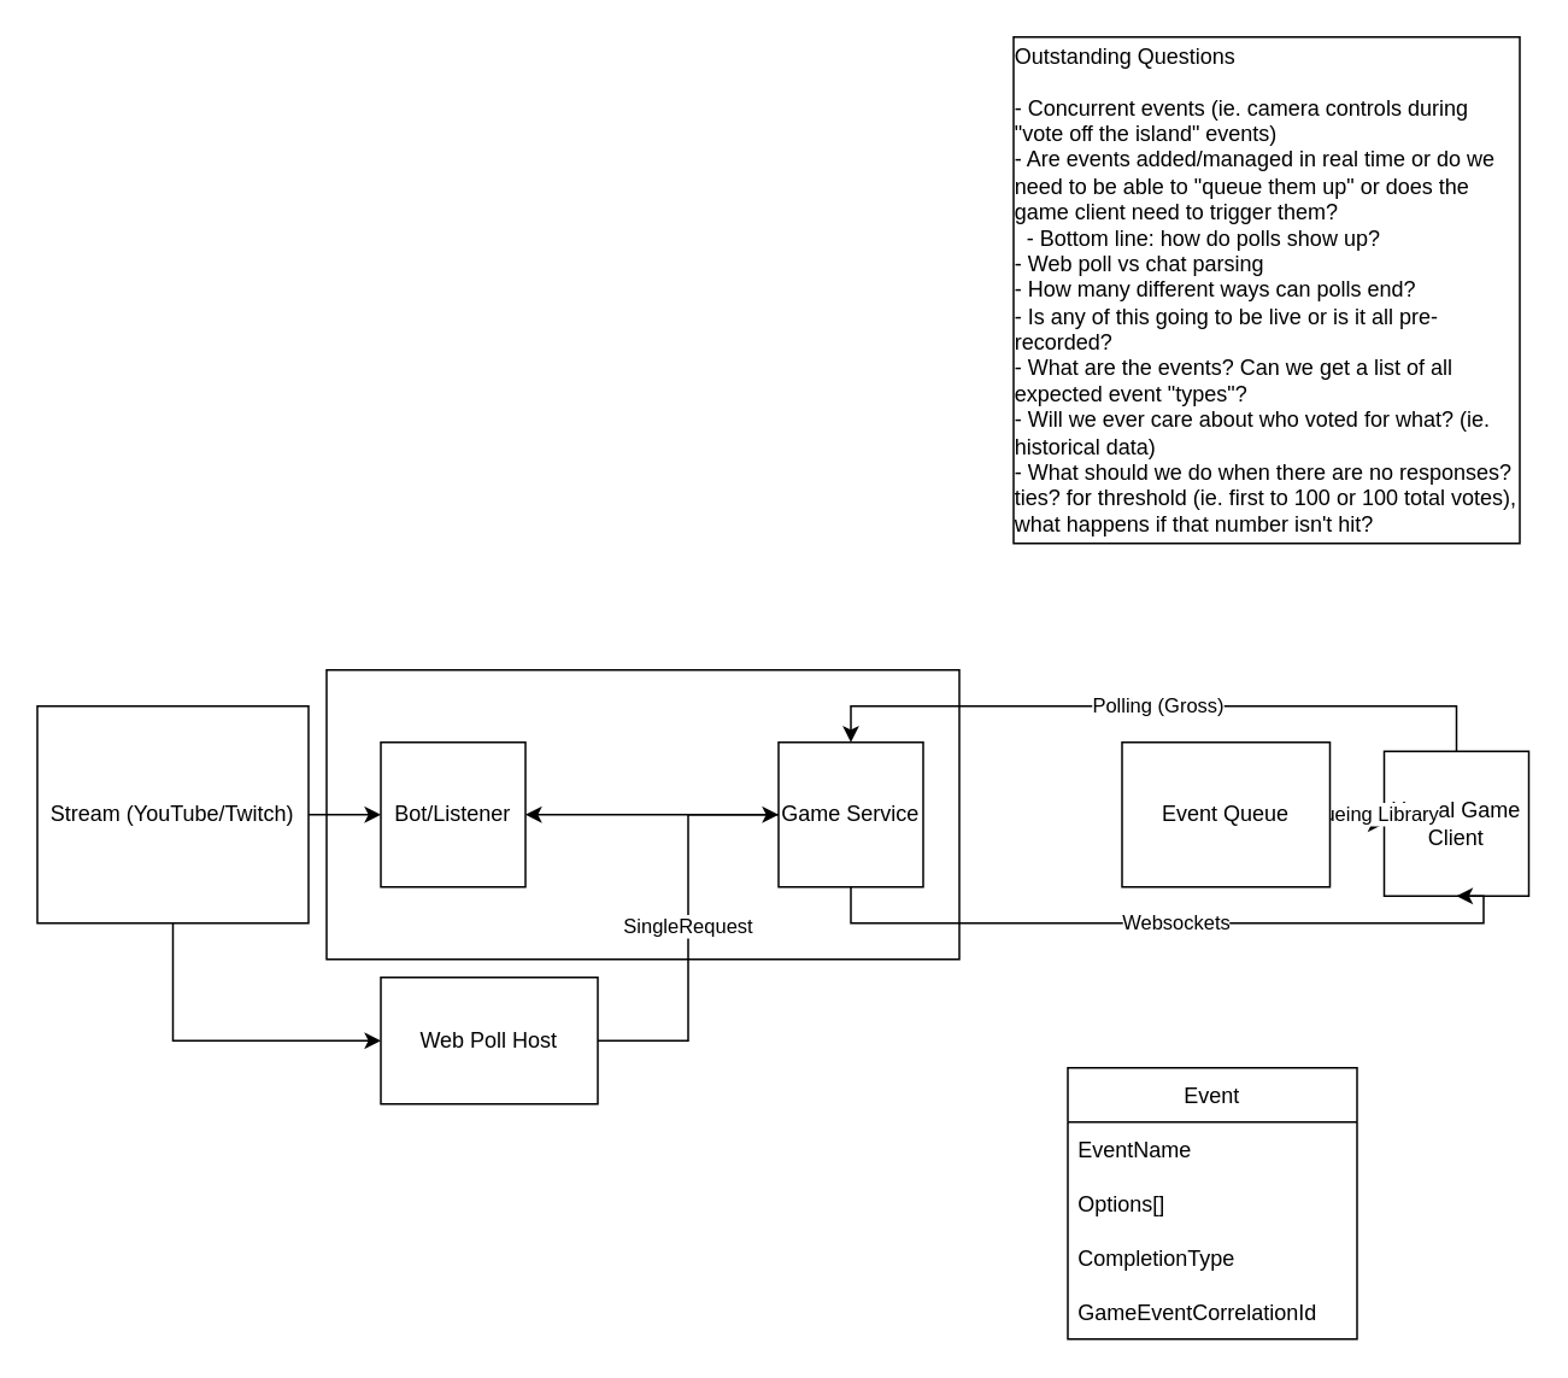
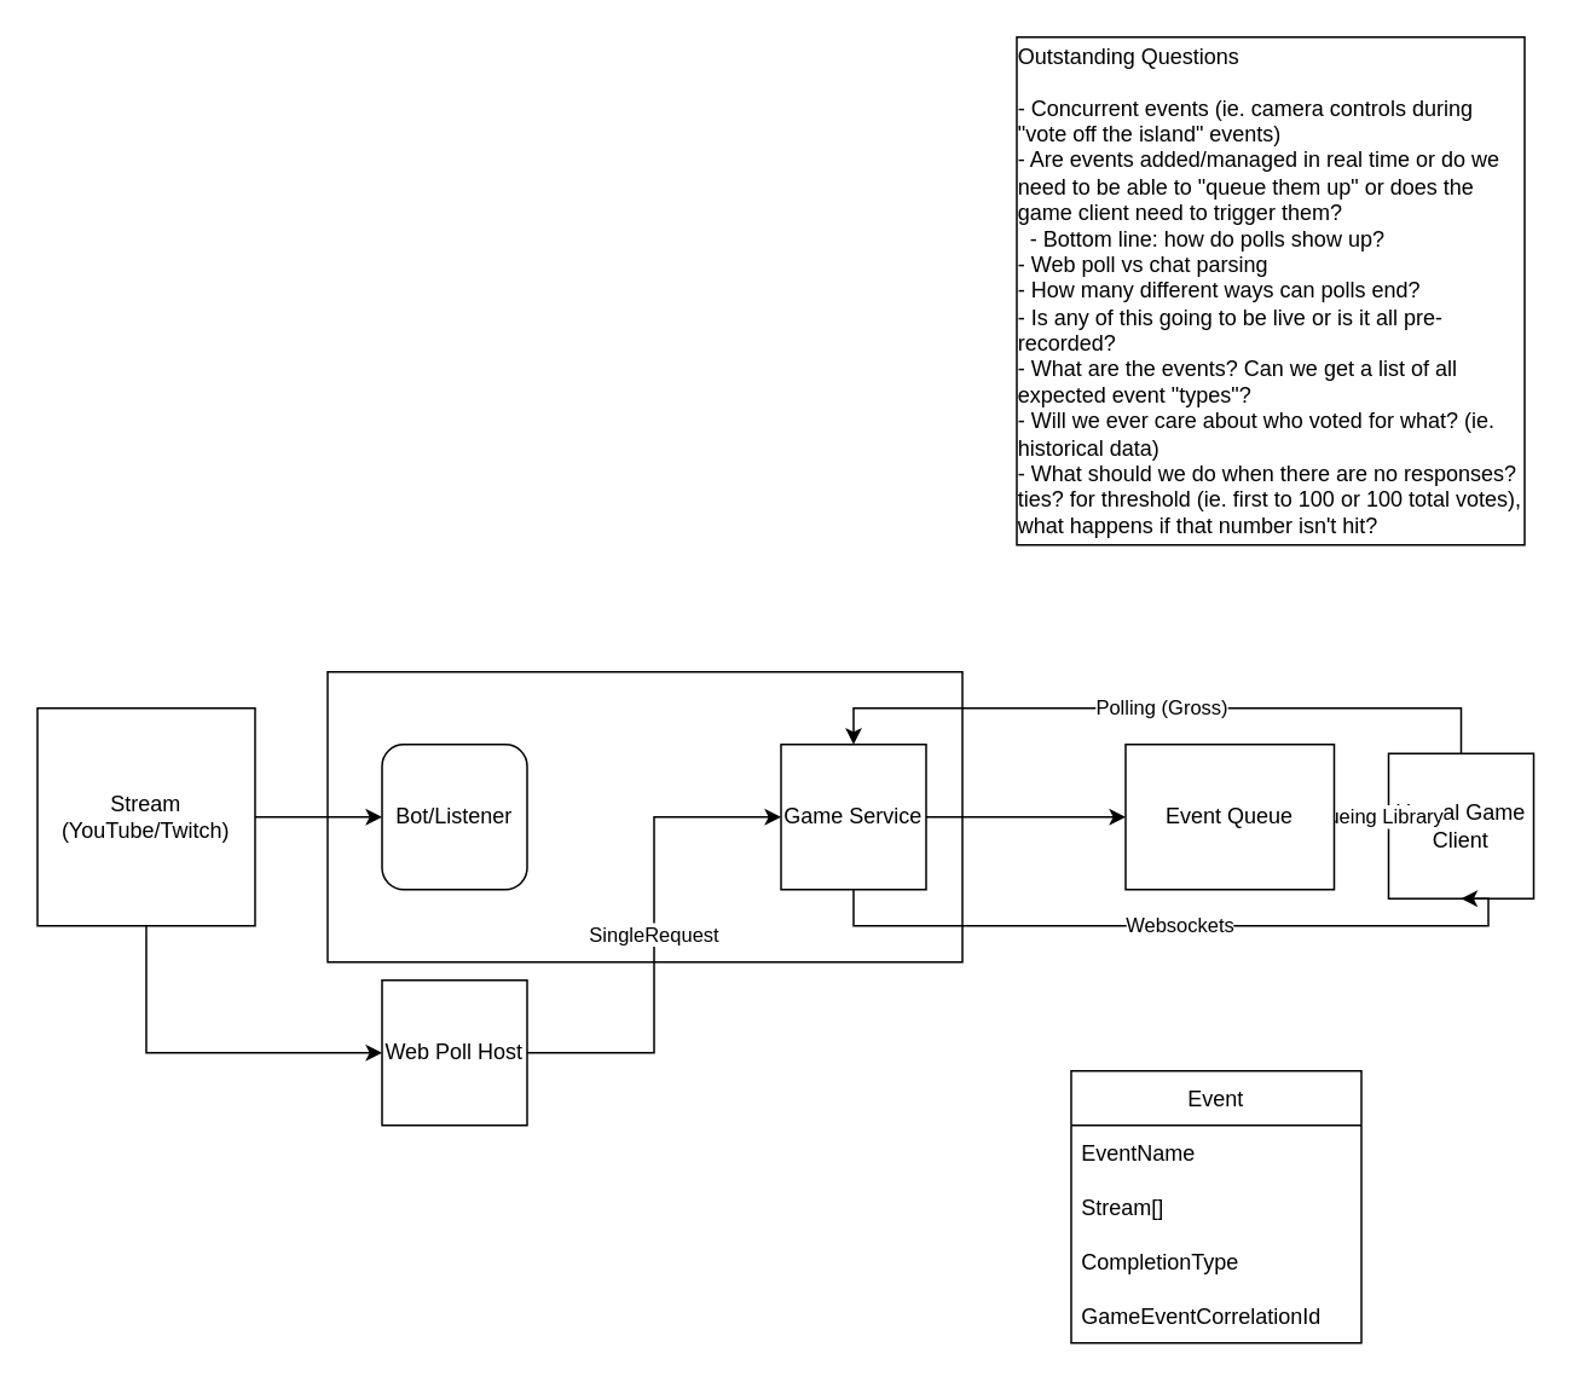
  <mxCell id="0" style=";html=1;" />
  <mxCell id="1" style=";html=1;" parent="0" />
  <mxCell id="2" value="" style="rounded=0;whiteSpace=wrap;html=1;" vertex="1" parent="1"><mxGeometry x="180" y="370" width="350" height="160" as="geometry" /></mxCell>
  <mxCell id="3" value="Polling (Gross)" style="edgeStyle=orthogonalEdgeStyle;rounded=0;orthogonalLoop=1;jettySize=auto;html=1;exitX=0.5;exitY=0;exitDx=0;exitDy=0;entryX=0.5;entryY=0;entryDx=0;entryDy=0;" edge="1" parent="1" source="4" target="11"><mxGeometry relative="1" as="geometry" /></mxCell>
  <mxCell id="4" value="Unreal Game Client" style="whiteSpace=wrap;html=1;aspect=fixed;" vertex="1" parent="1"><mxGeometry x="765" y="415" width="80" height="80" as="geometry" /></mxCell>
  <mxCell id="5" value="" style="edgeStyle=orthogonalEdgeStyle;rounded=0;orthogonalLoop=1;jettySize=auto;html=1;" edge="1" parent="1" source="7" target="8"><mxGeometry relative="1" as="geometry" /></mxCell>
  <mxCell id="6" style="edgeStyle=orthogonalEdgeStyle;rounded=0;orthogonalLoop=1;jettySize=auto;html=1;exitX=0.5;exitY=1;exitDx=0;exitDy=0;entryX=0;entryY=0.5;entryDx=0;entryDy=0;" edge="1" parent="1" source="7" target="15"><mxGeometry relative="1" as="geometry" /></mxCell>
- <mxCell id="7" value="Stream (YouTube/Twitch)" style="whiteSpace=wrap;html=1;aspect=fixed;" vertex="1" parent="1"><mxGeometry x="20" y="390" width="150" height="120" as="geometry" /></mxCell>
- <mxCell id="8" value="Bot/Listener" style="whiteSpace=wrap;html=1;aspect=fixed;" vertex="1" parent="1"><mxGeometry x="210" y="410" width="80" height="80" as="geometry" /></mxCell>
- <mxCell id="9" value="" style="edgeStyle=orthogonalEdgeStyle;rounded=0;orthogonalLoop=1;jettySize=auto;html=1;" edge="1" parent="1" source="11" target="8"><mxGeometry relative="1" as="geometry" /></mxCell>
+ <mxCell id="7" value="Stream (YouTube/Twitch)" style="whiteSpace=wrap;html=1;aspect=fixed;" vertex="1" parent="1"><mxGeometry x="20" y="390" width="120" height="120" as="geometry" /></mxCell>
+ <mxCell id="8" value="Bot/Listener" style="whiteSpace=wrap;html=1;aspect=fixed;rounded=1;" vertex="1" parent="1"><mxGeometry x="210" y="410" width="80" height="80" as="geometry" /></mxCell>
+ <mxCell id="9" value="" style="edgeStyle=orthogonalEdgeStyle;rounded=0;orthogonalLoop=1;jettySize=auto;html=1;" edge="1" parent="1" source="11" target="13"><mxGeometry relative="1" as="geometry" /></mxCell>
  <mxCell id="10" value="Websockets" style="edgeStyle=orthogonalEdgeStyle;rounded=0;orthogonalLoop=1;jettySize=auto;html=1;exitX=0.5;exitY=1;exitDx=0;exitDy=0;entryX=0.5;entryY=1;entryDx=0;entryDy=0;" edge="1" parent="1" source="11" target="4"><mxGeometry relative="1" as="geometry"><Array as="points"><mxPoint x="470" y="510" /><mxPoint x="820" y="510" /></Array></mxGeometry></mxCell>
  <mxCell id="11" value="Game Service" style="whiteSpace=wrap;html=1;aspect=fixed;" vertex="1" parent="1"><mxGeometry x="430" y="410" width="80" height="80" as="geometry" /></mxCell>
- <mxCell id="12" value="Queueing Library" style="edgeStyle=orthogonalEdgeStyle;rounded=0;orthogonalLoop=1;jettySize=auto;html=1;" edge="1" parent="1" source="13" target="4"><mxGeometry relative="1" as="geometry" /></mxCell>
+ <mxCell id="12" value="Queueing Library" style="edgeStyle=orthogonalEdgeStyle;rounded=0;orthogonalLoop=1;jettySize=auto;html=1;endArrow=none;" edge="1" parent="1" source="13" target="4"><mxGeometry relative="1" as="geometry" /></mxCell>
  <mxCell id="13" value="Event Queue" style="whiteSpace=wrap;html=1;aspect=fixed;" vertex="1" parent="1"><mxGeometry x="620" y="410" width="115" height="80" as="geometry" /></mxCell>
  <mxCell id="14" value="SingleRequest" style="edgeStyle=orthogonalEdgeStyle;rounded=0;orthogonalLoop=1;jettySize=auto;html=1;exitX=1;exitY=0.5;exitDx=0;exitDy=0;entryX=0;entryY=0.5;entryDx=0;entryDy=0;" edge="1" parent="1" source="15" target="11"><mxGeometry relative="1" as="geometry" /></mxCell>
- <mxCell id="15" value="Web Poll Host" style="whiteSpace=wrap;html=1;aspect=fixed;" vertex="1" parent="1"><mxGeometry x="210" y="540" width="120" height="70" as="geometry" /></mxCell>
+ <mxCell id="15" value="Web Poll Host" style="whiteSpace=wrap;html=1;aspect=fixed;" vertex="1" parent="1"><mxGeometry x="210" y="540" width="80" height="80" as="geometry" /></mxCell>
  <mxCell id="16" value="Event" style="swimlane;fontStyle=0;childLayout=stackLayout;horizontal=1;startSize=30;horizontalStack=0;resizeParent=1;resizeParentMax=0;resizeLast=0;collapsible=1;marginBottom=0;" vertex="1" parent="1"><mxGeometry x="590" y="590" width="160" height="150" as="geometry"><mxRectangle x="670" y="480" width="70" height="30" as="alternateBounds" /></mxGeometry></mxCell>
  <mxCell id="17" value="EventName" style="text;strokeColor=none;fillColor=none;align=left;verticalAlign=middle;spacingLeft=4;spacingRight=4;overflow=hidden;points=[[0,0.5],[1,0.5]];portConstraint=eastwest;rotatable=0;" vertex="1" parent="16"><mxGeometry y="30" width="160" height="30" as="geometry" /></mxCell>
- <mxCell id="18" value="Options[]" style="text;strokeColor=none;fillColor=none;align=left;verticalAlign=middle;spacingLeft=4;spacingRight=4;overflow=hidden;points=[[0,0.5],[1,0.5]];portConstraint=eastwest;rotatable=0;" vertex="1" parent="16"><mxGeometry y="60" width="160" height="30" as="geometry" /></mxCell>
+ <mxCell id="18" value="Stream[]" style="text;strokeColor=none;fillColor=none;align=left;verticalAlign=middle;spacingLeft=4;spacingRight=4;overflow=hidden;points=[[0,0.5],[1,0.5]];portConstraint=eastwest;rotatable=0;" vertex="1" parent="16"><mxGeometry y="60" width="160" height="30" as="geometry" /></mxCell>
  <mxCell id="19" value="CompletionType" style="text;strokeColor=none;fillColor=none;align=left;verticalAlign=middle;spacingLeft=4;spacingRight=4;overflow=hidden;points=[[0,0.5],[1,0.5]];portConstraint=eastwest;rotatable=0;" vertex="1" parent="16"><mxGeometry y="90" width="160" height="30" as="geometry" /></mxCell>
  <mxCell id="20" value="GameEventCorrelationId" style="text;strokeColor=none;fillColor=none;align=left;verticalAlign=middle;spacingLeft=4;spacingRight=4;overflow=hidden;points=[[0,0.5],[1,0.5]];portConstraint=eastwest;rotatable=0;" vertex="1" parent="16"><mxGeometry y="120" width="160" height="30" as="geometry" /></mxCell>
  <mxCell id="21" value="&lt;div style=&quot;text-align: left;&quot;&gt;&lt;span style=&quot;background-color: initial;&quot;&gt;Outstanding Questions&lt;/span&gt;&lt;/div&gt;&lt;div style=&quot;text-align: left;&quot;&gt;&lt;span style=&quot;background-color: initial;&quot;&gt;&lt;br&gt;&lt;/span&gt;&lt;/div&gt;&lt;span style=&quot;background-color: initial;&quot;&gt;&lt;div style=&quot;text-align: left;&quot;&gt;&lt;span style=&quot;background-color: initial;&quot;&gt;- Concurrent events (ie. camera controls during &quot;vote off the island&quot; events)&lt;/span&gt;&lt;/div&gt;&lt;/span&gt;&lt;span style=&quot;background-color: initial;&quot;&gt;&lt;div style=&quot;text-align: left;&quot;&gt;&lt;span style=&quot;background-color: initial;&quot;&gt;- Are events added/managed in real time or do we need to be able to &quot;queue them up&quot; or does the game client need to trigger them?&lt;/span&gt;&lt;/div&gt;&lt;div style=&quot;text-align: left;&quot;&gt;&lt;span style=&quot;background-color: initial;&quot;&gt;&amp;nbsp; - Bottom line: how do polls show up?&lt;/span&gt;&lt;/div&gt;&lt;div style=&quot;text-align: left;&quot;&gt;&lt;span style=&quot;background-color: initial;&quot;&gt;- Web poll vs chat parsing&lt;/span&gt;&lt;/div&gt;&lt;div style=&quot;text-align: left;&quot;&gt;&lt;span style=&quot;background-color: initial;&quot;&gt;- How many different ways can polls end?&lt;/span&gt;&lt;/div&gt;&lt;div style=&quot;text-align: left;&quot;&gt;&lt;span style=&quot;background-color: initial;&quot;&gt;- Is any of this going to be live or is it all pre-recorded?&lt;/span&gt;&lt;/div&gt;&lt;div style=&quot;text-align: left;&quot;&gt;&lt;span style=&quot;background-color: initial;&quot;&gt;- What are the events? Can we get a list of all expected event &quot;types&quot;?&lt;/span&gt;&lt;/div&gt;&lt;div style=&quot;text-align: left;&quot;&gt;&lt;span style=&quot;background-color: initial;&quot;&gt;- Will we ever care about who voted for what? (ie. historical data)&lt;/span&gt;&lt;/div&gt;&lt;div style=&quot;text-align: left;&quot;&gt;&lt;span style=&quot;background-color: initial;&quot;&gt;- What should we do when there are no responses? ties? for threshold (ie. first to 100 or 100 total votes), what happens if that number isn't hit?&lt;/span&gt;&lt;/div&gt;&lt;/span&gt;" style="whiteSpace=wrap;html=1;aspect=fixed;" vertex="1" parent="1"><mxGeometry x="560" y="20" width="280" height="280" as="geometry" /></mxCell>
